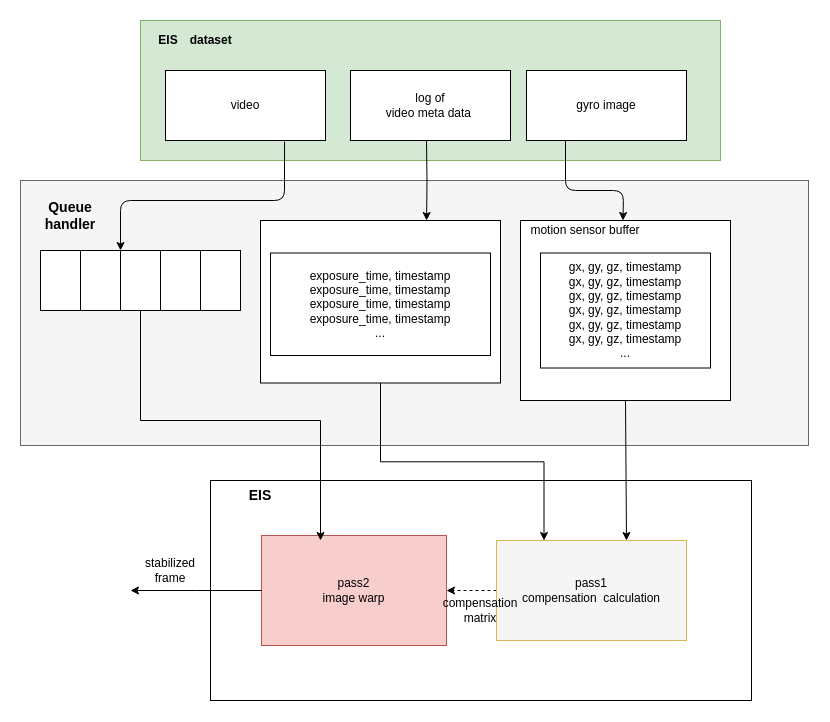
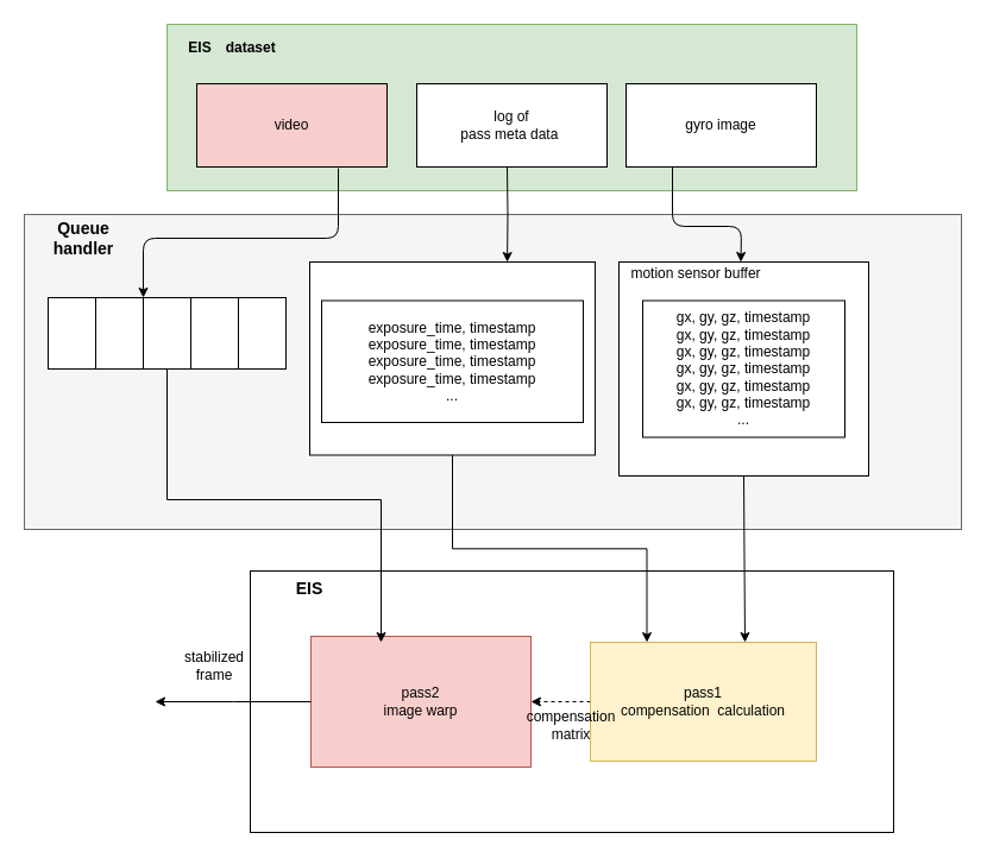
  <mxCell id="0" />
  <mxCell id="1" parent="0" />
  <mxCell id="2" value="" style="rounded=0;whiteSpace=wrap;html=1;fillColor=#d5e8d4;strokeColor=#82b366;" vertex="1" parent="1"><mxGeometry x="140" y="20" width="580" height="140" as="geometry" /></mxCell>
  <mxCell id="3" value="" style="rounded=0;whiteSpace=wrap;html=1;fillColor=#f5f5f5;strokeColor=#666666;fontColor=#333333;" parent="1" vertex="1"><mxGeometry x="20" y="180" width="788" height="265" as="geometry" /></mxCell>
  <mxCell id="4" value="" style="rounded=0;whiteSpace=wrap;html=1;labelBackgroundColor=#ffffff;" parent="1" vertex="1"><mxGeometry x="210" y="480" width="541" height="220" as="geometry" /></mxCell>
  <mxCell id="5" style="edgeStyle=orthogonalEdgeStyle;rounded=0;orthogonalLoop=1;jettySize=auto;html=1;entryX=0.692;entryY=0;entryDx=0;entryDy=0;entryPerimeter=0;" parent="1" target="11" edge="1"><mxGeometry relative="1" as="geometry"><mxPoint x="426" y="140" as="sourcePoint" /></mxGeometry></mxCell>
  <mxCell id="6" value="" style="group" parent="1" vertex="1" connectable="0"><mxGeometry x="510" y="220" width="220" height="180" as="geometry" /></mxCell>
  <mxCell id="7" value="" style="rounded=0;whiteSpace=wrap;html=1;labelBackgroundColor=#ffffff;" parent="6" vertex="1"><mxGeometry x="10" width="210" height="180" as="geometry" /></mxCell>
  <mxCell id="8" value="gx, gy, gz, timestamp&lt;br&gt;gx, gy, gz, timestamp&lt;br&gt;gx, gy, gz, timestamp&lt;br&gt;gx, gy, gz, timestamp&lt;br&gt;gx, gy, gz, timestamp&lt;br&gt;gx, gy, gz, timestamp&lt;br&gt;..." style="rounded=0;whiteSpace=wrap;html=1;labelBackgroundColor=#ffffff;" parent="6" vertex="1"><mxGeometry x="30" y="32.5" width="170" height="115" as="geometry" /></mxCell>
  <mxCell id="9" value="motion sensor buffer" style="text;html=1;strokeColor=none;fillColor=none;align=center;verticalAlign=middle;whiteSpace=wrap;rounded=0;labelBackgroundColor=#ffffff;" parent="6" vertex="1"><mxGeometry width="150" height="20" as="geometry" /></mxCell>
  <mxCell id="10" value="" style="group" parent="1" vertex="1" connectable="0"><mxGeometry x="260" y="220" width="240" height="162.5" as="geometry" /></mxCell>
  <mxCell id="11" value="" style="rounded=0;whiteSpace=wrap;html=1;labelBackgroundColor=#ffffff;" parent="10" vertex="1"><mxGeometry width="240" height="162.5" as="geometry" /></mxCell>
  <mxCell id="12" value="exposure_time, timestamp&lt;br&gt;exposure_time, timestamp&lt;br&gt;exposure_time, timestamp&lt;br&gt;exposure_time, timestamp&lt;br&gt;..." style="rounded=0;whiteSpace=wrap;html=1;labelBackgroundColor=#ffffff;" parent="10" vertex="1"><mxGeometry x="10" y="32.5" width="220" height="102.5" as="geometry" /></mxCell>
  <mxCell id="13" value="" style="endArrow=classic;html=1;entryX=0.75;entryY=0;entryDx=0;entryDy=0;" parent="1" target="9" edge="1"><mxGeometry width="50" height="50" relative="1" as="geometry"><mxPoint x="565" y="140" as="sourcePoint" /><mxPoint x="730" y="260" as="targetPoint" /><Array as="points"><mxPoint x="565" y="190" /><mxPoint x="623" y="190" /></Array></mxGeometry></mxCell>
  <mxCell id="14" value="" style="group" parent="1" vertex="1" connectable="0"><mxGeometry x="40" y="250" width="200" height="60" as="geometry" /></mxCell>
  <mxCell id="15" value="" style="rounded=0;whiteSpace=wrap;html=1;labelBackgroundColor=#ffffff;" parent="14" vertex="1"><mxGeometry width="200" height="60" as="geometry" /></mxCell>
  <mxCell id="16" value="" style="endArrow=none;html=1;" parent="14" edge="1"><mxGeometry width="50" height="50" relative="1" as="geometry"><mxPoint x="160" y="60" as="sourcePoint" /><mxPoint x="160" as="targetPoint" /></mxGeometry></mxCell>
  <mxCell id="17" value="" style="endArrow=none;html=1;" parent="14" edge="1"><mxGeometry width="50" height="50" relative="1" as="geometry"><mxPoint x="120" y="60" as="sourcePoint" /><mxPoint x="120" as="targetPoint" /></mxGeometry></mxCell>
  <mxCell id="18" value="" style="endArrow=none;html=1;" parent="14" edge="1"><mxGeometry width="50" height="50" relative="1" as="geometry"><mxPoint x="80" y="60" as="sourcePoint" /><mxPoint x="80" as="targetPoint" /></mxGeometry></mxCell>
  <mxCell id="19" value="" style="endArrow=none;html=1;" parent="14" edge="1"><mxGeometry width="50" height="50" relative="1" as="geometry"><mxPoint x="40" y="60" as="sourcePoint" /><mxPoint x="40" as="targetPoint" /></mxGeometry></mxCell>
  <mxCell id="20" value="" style="endArrow=classic;html=1;exitX=0.227;exitY=1.013;exitDx=0;exitDy=0;exitPerimeter=0;" parent="1" edge="1"><mxGeometry width="50" height="50" relative="1" as="geometry"><mxPoint x="284.04" y="141.04" as="sourcePoint" /><mxPoint x="120" y="250" as="targetPoint" /><Array as="points"><mxPoint x="284" y="200" /><mxPoint x="120" y="200" /></Array></mxGeometry></mxCell>
  <mxCell id="21" value="" style="edgeStyle=orthogonalEdgeStyle;rounded=0;orthogonalLoop=1;jettySize=auto;html=1;dashed=1;" parent="1" source="22" target="23" edge="1"><mxGeometry relative="1" as="geometry" /></mxCell>
- <mxCell id="22" value="pass1&lt;br&gt;compensation&amp;nbsp; calculation" style="rounded=0;whiteSpace=wrap;html=1;labelBackgroundColor=none;fillColor=#f5f5f5;strokeColor=#d6b656;" parent="1" vertex="1"><mxGeometry x="496" y="540" width="190" height="100" as="geometry" /></mxCell>
+ <mxCell id="22" value="pass1&lt;br&gt;compensation&amp;nbsp; calculation" style="rounded=0;whiteSpace=wrap;html=1;labelBackgroundColor=none;fillColor=#fff2cc;strokeColor=#d6b656;" parent="1" vertex="1"><mxGeometry x="496" y="540" width="190" height="100" as="geometry" /></mxCell>
  <mxCell id="23" value="pass2&lt;br&gt;image warp" style="rounded=0;whiteSpace=wrap;html=1;labelBackgroundColor=none;fillColor=#f8cecc;strokeColor=#b85450;" parent="1" vertex="1"><mxGeometry x="261" y="535" width="185" height="110" as="geometry" /></mxCell>
  <mxCell id="24" value="" style="endArrow=classic;html=1;exitX=0.5;exitY=1;exitDx=0;exitDy=0;" parent="1" source="7" edge="1"><mxGeometry width="50" height="50" relative="1" as="geometry"><mxPoint x="380" y="500" as="sourcePoint" /><mxPoint x="626" y="540" as="targetPoint" /></mxGeometry></mxCell>
  <mxCell id="25" style="edgeStyle=orthogonalEdgeStyle;rounded=0;orthogonalLoop=1;jettySize=auto;html=1;entryX=0.25;entryY=0;entryDx=0;entryDy=0;" parent="1" source="11" target="22" edge="1"><mxGeometry relative="1" as="geometry" /></mxCell>
  <mxCell id="26" style="edgeStyle=orthogonalEdgeStyle;rounded=0;orthogonalLoop=1;jettySize=auto;html=1;" parent="1" source="15" edge="1"><mxGeometry relative="1" as="geometry"><mxPoint x="320" y="540" as="targetPoint" /><Array as="points"><mxPoint x="140" y="420" /><mxPoint x="320" y="420" /><mxPoint x="320" y="540" /></Array></mxGeometry></mxCell>
  <mxCell id="27" value="compensation matrix" style="text;html=1;strokeColor=none;fillColor=none;align=center;verticalAlign=middle;whiteSpace=wrap;rounded=0;labelBackgroundColor=none;" parent="1" vertex="1"><mxGeometry x="460" y="600" width="40" height="20" as="geometry" /></mxCell>
  <mxCell id="28" value="" style="edgeStyle=orthogonalEdgeStyle;rounded=0;orthogonalLoop=1;jettySize=auto;html=1;" parent="1" source="23" edge="1"><mxGeometry relative="1" as="geometry"><mxPoint x="130" y="590" as="targetPoint" /></mxGeometry></mxCell>
- <mxCell id="29" value="stabilized frame" style="text;html=1;strokeColor=none;fillColor=none;align=center;verticalAlign=middle;whiteSpace=wrap;rounded=0;labelBackgroundColor=none;" parent="1" vertex="1"><mxGeometry x="150" y="560" width="40" height="20" as="geometry" /></mxCell>
+ <mxCell id="29" value="stabilized frame" style="text;html=1;strokeColor=none;fillColor=none;align=center;verticalAlign=middle;whiteSpace=wrap;rounded=0;labelBackgroundColor=none;" parent="1" vertex="1"><mxGeometry x="160" y="550" width="40" height="20" as="geometry" /></mxCell>
  <mxCell id="30" value="EIS" style="text;html=1;strokeColor=none;fillColor=none;align=center;verticalAlign=middle;whiteSpace=wrap;rounded=0;labelBackgroundColor=none;fontStyle=1;fontSize=14;" parent="1" vertex="1"><mxGeometry x="235" y="485" width="50" height="20" as="geometry" /></mxCell>
- <mxCell id="31" value="Queue handler" style="text;html=1;strokeColor=none;fillColor=none;align=center;verticalAlign=middle;whiteSpace=wrap;rounded=0;fontSize=14;fontStyle=1" parent="1" vertex="1"><mxGeometry x="30" y="205" width="80" height="20" as="geometry" /></mxCell>
- <mxCell id="32" value="log of &lt;br&gt;video meta data&amp;nbsp;" style="rounded=0;whiteSpace=wrap;html=1;" vertex="1" parent="1"><mxGeometry x="350" y="70" width="160" height="70" as="geometry" /></mxCell>
+ <mxCell id="31" value="Queue handler" style="text;html=1;strokeColor=none;fillColor=none;align=center;verticalAlign=middle;whiteSpace=wrap;rounded=0;fontSize=14;fontStyle=1" parent="1" vertex="1"><mxGeometry x="30" y="190" width="80" height="20" as="geometry" /></mxCell>
+ <mxCell id="32" value="log of &lt;br&gt;pass meta data&amp;nbsp;" style="rounded=0;whiteSpace=wrap;html=1;" vertex="1" parent="1"><mxGeometry x="350" y="70" width="160" height="70" as="geometry" /></mxCell>
  <mxCell id="33" value="gyro image" style="rounded=0;whiteSpace=wrap;html=1;" vertex="1" parent="1"><mxGeometry x="526" y="70" width="160" height="70" as="geometry" /></mxCell>
- <mxCell id="34" value="video" style="rounded=0;whiteSpace=wrap;html=1;" vertex="1" parent="1"><mxGeometry x="165" y="70" width="160" height="70" as="geometry" /></mxCell>
+ <mxCell id="34" value="video" style="rounded=0;whiteSpace=wrap;html=1;fillColor=#f8cecc;" vertex="1" parent="1"><mxGeometry x="165" y="70" width="160" height="70" as="geometry" /></mxCell>
  <mxCell id="35" value="EIS　dataset" style="text;html=1;strokeColor=none;fillColor=none;align=center;verticalAlign=middle;whiteSpace=wrap;rounded=0;fontStyle=1" vertex="1" parent="1"><mxGeometry x="130" y="30" width="130" height="20" as="geometry" /></mxCell>
